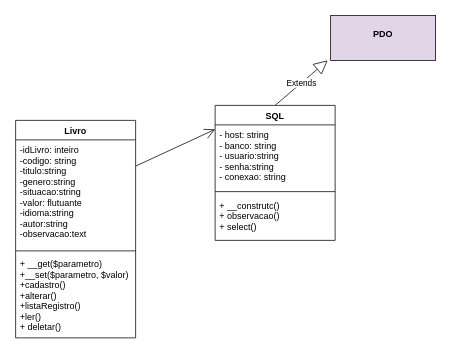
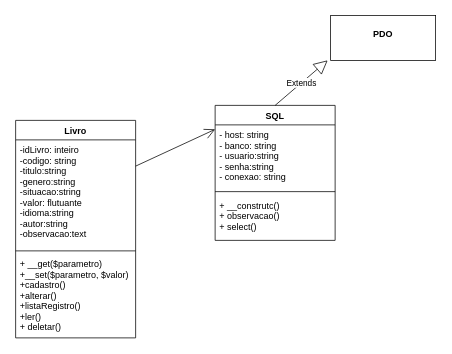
  <mxCell id="0" />
  <mxCell id="1" parent="0" />
  <mxCell id="2" value="Livro&#10;" style="swimlane;fontStyle=1;align=center;verticalAlign=top;childLayout=stackLayout;horizontal=1;startSize=26;horizontalStack=0;resizeParent=1;resizeParentMax=0;resizeLast=0;collapsible=1;marginBottom=0;" parent="1" vertex="1"><mxGeometry x="20" y="160" width="160" height="290" as="geometry" /></mxCell>
  <mxCell id="3" value="-idLivro: inteiro&#10;-codigo: string&#10;-titulo:string&#10;-genero:string&#10;-situacao:string&#10;-valor: flutuante&#10;-idioma:string&#10;-autor:string&#10;-observacao:text&#10;" style="text;strokeColor=none;fillColor=none;align=left;verticalAlign=top;spacingLeft=4;spacingRight=4;overflow=hidden;rotatable=0;points=[[0,0.5],[1,0.5]];portConstraint=eastwest;" parent="2" vertex="1"><mxGeometry y="26" width="160" height="144" as="geometry" /></mxCell>
  <mxCell id="4" value="" style="line;strokeWidth=1;fillColor=none;align=left;verticalAlign=middle;spacingTop=-1;spacingLeft=3;spacingRight=3;rotatable=0;labelPosition=right;points=[];portConstraint=eastwest;" parent="2" vertex="1"><mxGeometry y="170" width="160" height="8" as="geometry" /></mxCell>
  <mxCell id="5" value="+ __get($parametro)&#10;+__set($parametro, $valor)&#10;+cadastro()&#10;+alterar()&#10;+listaRegistro()&#10;+ler()&#10;+ deletar()" style="text;strokeColor=none;fillColor=none;align=left;verticalAlign=top;spacingLeft=4;spacingRight=4;overflow=hidden;rotatable=0;points=[[0,0.5],[1,0.5]];portConstraint=eastwest;" parent="2" vertex="1"><mxGeometry y="178" width="160" height="112" as="geometry" /></mxCell>
  <mxCell id="6" value="SQL&#10;" style="swimlane;fontStyle=1;align=center;verticalAlign=top;childLayout=stackLayout;horizontal=1;startSize=26;horizontalStack=0;resizeParent=1;resizeParentMax=0;resizeLast=0;collapsible=1;marginBottom=0;" parent="1" vertex="1"><mxGeometry x="286" y="140" width="160" height="180" as="geometry" /></mxCell>
  <mxCell id="7" value="- host: string&#10;- banco: string&#10;- usuario:string&#10;- senha:string&#10;- conexao: string" style="text;strokeColor=none;fillColor=none;align=left;verticalAlign=top;spacingLeft=4;spacingRight=4;overflow=hidden;rotatable=0;points=[[0,0.5],[1,0.5]];portConstraint=eastwest;" parent="6" vertex="1"><mxGeometry y="26" width="160" height="84" as="geometry" /></mxCell>
  <mxCell id="8" value="" style="line;strokeWidth=1;fillColor=none;align=left;verticalAlign=middle;spacingTop=-1;spacingLeft=3;spacingRight=3;rotatable=0;labelPosition=right;points=[];portConstraint=eastwest;" parent="6" vertex="1"><mxGeometry y="110" width="160" height="10" as="geometry" /></mxCell>
  <mxCell id="9" value="+ __construtc()&#10;+ observacao()&#10;+ select()&#10;" style="text;strokeColor=none;fillColor=none;align=left;verticalAlign=top;spacingLeft=4;spacingRight=4;overflow=hidden;rotatable=0;points=[[0,0.5],[1,0.5]];portConstraint=eastwest;" parent="6" vertex="1"><mxGeometry y="120" width="160" height="60" as="geometry" /></mxCell>
  <mxCell id="10" value="" style="endArrow=open;endFill=1;endSize=12;html=1;rounded=0;entryX=0;entryY=0.071;entryDx=0;entryDy=0;entryPerimeter=0;" parent="1" source="3" target="7" edge="1"><mxGeometry width="160" relative="1" as="geometry"><mxPoint x="96" y="320" as="sourcePoint" /><mxPoint x="276" y="170" as="targetPoint" /></mxGeometry></mxCell>
  <mxCell id="11" value="Extends" style="endArrow=block;endSize=16;endFill=0;html=1;rounded=0;exitX=0.5;exitY=0;exitDx=0;exitDy=0;" parent="1" source="6" edge="1"><mxGeometry width="160" relative="1" as="geometry"><mxPoint x="96" y="320" as="sourcePoint" /><mxPoint x="436" y="80" as="targetPoint" /></mxGeometry></mxCell>
- <mxCell id="12" value="&lt;p style=&quot;margin: 0px ; margin-top: 4px ; text-align: center&quot;&gt;&lt;br&gt;&lt;b&gt;PDO&lt;/b&gt;&lt;/p&gt;" style="verticalAlign=top;align=left;overflow=fill;fontSize=12;fontFamily=Helvetica;html=1;fillColor=#e1d5e7;" vertex="1" parent="1"><mxGeometry x="440" y="20" width="140" height="60" as="geometry" /></mxCell>
+ <mxCell id="12" value="&lt;p style=&quot;margin: 0px ; margin-top: 4px ; text-align: center&quot;&gt;&lt;br&gt;&lt;b&gt;PDO&lt;/b&gt;&lt;/p&gt;" style="verticalAlign=top;align=left;overflow=fill;fontSize=12;fontFamily=Helvetica;html=1;" vertex="1" parent="1"><mxGeometry x="440" y="20" width="140" height="60" as="geometry" /></mxCell>
